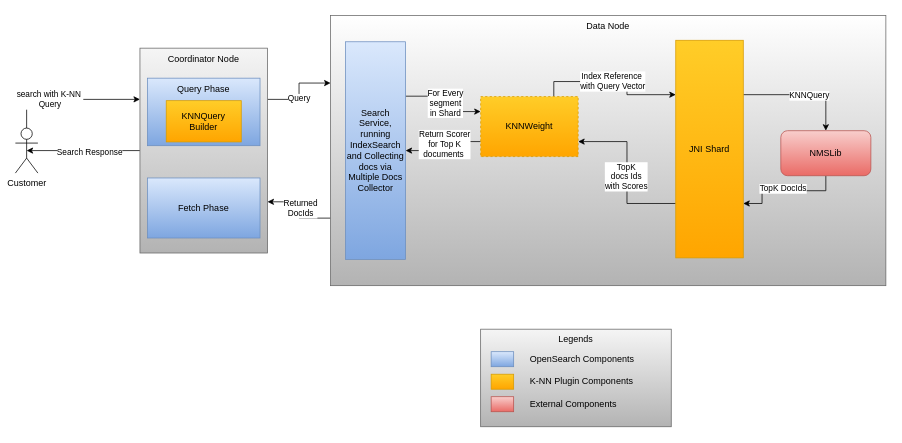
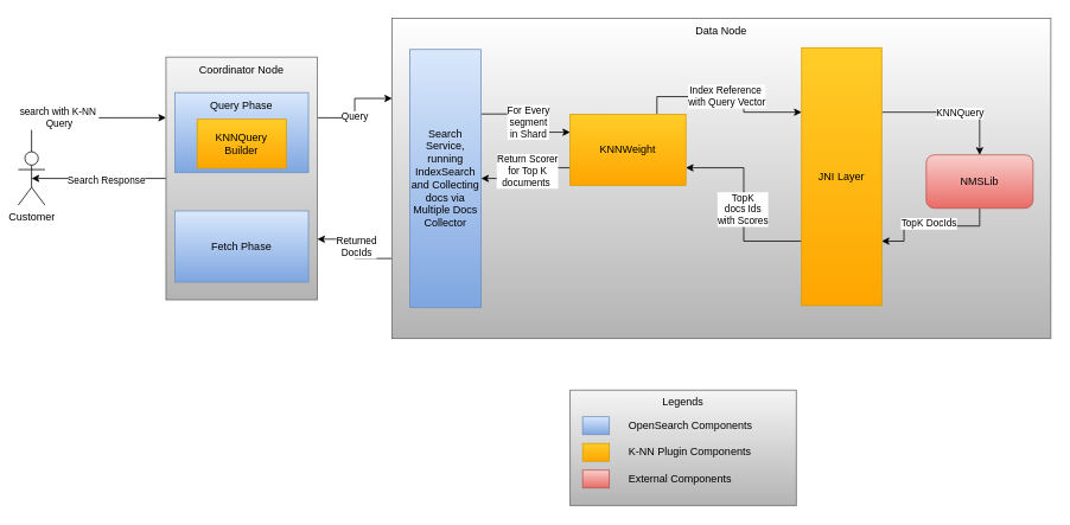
  <mxCell id="0" />
  <mxCell id="1" parent="0" />
  <mxCell id="2" style="edgeStyle=orthogonalEdgeStyle;rounded=0;orthogonalLoop=1;jettySize=auto;html=1;exitX=1;exitY=0.25;exitDx=0;exitDy=0;entryX=0;entryY=0.25;entryDx=0;entryDy=0;" edge="1" parent="1" source="6" target="9"><mxGeometry relative="1" as="geometry" /></mxCell>
  <mxCell id="3" value="Query" style="edgeLabel;html=1;align=center;verticalAlign=middle;resizable=0;points=[];" vertex="1" connectable="0" parent="2"><mxGeometry x="-0.221" y="1" relative="1" as="geometry"><mxPoint as="offset" /></mxGeometry></mxCell>
  <mxCell id="4" style="edgeStyle=orthogonalEdgeStyle;rounded=0;orthogonalLoop=1;jettySize=auto;html=1;exitX=0;exitY=0.5;exitDx=0;exitDy=0;entryX=0.5;entryY=0.5;entryDx=0;entryDy=0;entryPerimeter=0;" edge="1" parent="1" source="6" target="25"><mxGeometry relative="1" as="geometry" /></mxCell>
  <mxCell id="5" value="Search Response" style="edgeLabel;html=1;align=center;verticalAlign=middle;resizable=0;points=[];" vertex="1" connectable="0" parent="4"><mxGeometry x="-0.082" y="2" relative="1" as="geometry"><mxPoint x="1" as="offset" /></mxGeometry></mxCell>
  <mxCell id="6" value="Coordinator Node" style="rounded=0;whiteSpace=wrap;html=1;verticalAlign=top;fillColor=#f5f5f5;gradientColor=#b3b3b3;strokeColor=#666666;" vertex="1" parent="1"><mxGeometry x="186" y="63.5" width="170" height="273" as="geometry" /></mxCell>
  <mxCell id="7" style="edgeStyle=orthogonalEdgeStyle;rounded=0;orthogonalLoop=1;jettySize=auto;html=1;exitX=0;exitY=0.75;exitDx=0;exitDy=0;entryX=1;entryY=0.75;entryDx=0;entryDy=0;" edge="1" parent="1" source="9" target="6"><mxGeometry relative="1" as="geometry" /></mxCell>
  <mxCell id="8" value="Returned&lt;br&gt;DocIds" style="edgeLabel;html=1;align=center;verticalAlign=middle;resizable=0;points=[];" vertex="1" connectable="0" parent="7"><mxGeometry x="0.36" y="1" relative="1" as="geometry"><mxPoint x="10" y="7" as="offset" /></mxGeometry></mxCell>
  <mxCell id="9" value="Data Node" style="rounded=0;whiteSpace=wrap;html=1;verticalAlign=top;fillColor=default;gradientColor=#b3b3b3;strokeColor=#666666;" vertex="1" parent="1"><mxGeometry x="440" y="20" width="740" height="360" as="geometry" /></mxCell>
  <mxCell id="10" style="edgeStyle=orthogonalEdgeStyle;rounded=0;orthogonalLoop=1;jettySize=auto;html=1;exitX=0.5;exitY=1;exitDx=0;exitDy=0;entryX=1;entryY=0.75;entryDx=0;entryDy=0;" edge="1" parent="1" source="12" target="17"><mxGeometry relative="1" as="geometry" /></mxCell>
  <mxCell id="11" value="TopK DocIds" style="edgeLabel;html=1;align=center;verticalAlign=middle;resizable=0;points=[];" vertex="1" connectable="0" parent="10"><mxGeometry x="0.055" y="-3" relative="1" as="geometry"><mxPoint as="offset" /></mxGeometry></mxCell>
  <mxCell id="12" value="NMSLib" style="whiteSpace=wrap;html=1;fillColor=#f8cecc;gradientColor=#ea6b66;strokeColor=#b85450;rounded=1;" vertex="1" parent="1"><mxGeometry x="1040" y="173.5" width="120" height="60" as="geometry" /></mxCell>
  <mxCell id="13" style="edgeStyle=orthogonalEdgeStyle;rounded=0;orthogonalLoop=1;jettySize=auto;html=1;exitX=0;exitY=0.75;exitDx=0;exitDy=0;entryX=1;entryY=0.75;entryDx=0;entryDy=0;" edge="1" parent="1" source="17" target="22"><mxGeometry relative="1" as="geometry" /></mxCell>
  <mxCell id="14" value="TopK&lt;br style=&quot;border-color: var(--border-color);&quot;&gt;docs Ids&lt;br style=&quot;border-color: var(--border-color);&quot;&gt;with Scores" style="edgeLabel;html=1;align=center;verticalAlign=middle;resizable=0;points=[];" vertex="1" connectable="0" parent="13"><mxGeometry x="-0.04" y="2" relative="1" as="geometry"><mxPoint y="1" as="offset" /></mxGeometry></mxCell>
  <mxCell id="15" style="edgeStyle=orthogonalEdgeStyle;rounded=0;orthogonalLoop=1;jettySize=auto;html=1;exitX=1;exitY=0.25;exitDx=0;exitDy=0;entryX=0.5;entryY=0;entryDx=0;entryDy=0;" edge="1" parent="1" source="17" target="12"><mxGeometry relative="1" as="geometry" /></mxCell>
  <mxCell id="16" value="KNNQuery" style="edgeLabel;html=1;align=center;verticalAlign=middle;resizable=0;points=[];" vertex="1" connectable="0" parent="15"><mxGeometry x="0.101" relative="1" as="geometry"><mxPoint y="1" as="offset" /></mxGeometry></mxCell>
- <mxCell id="17" value="JNI Shard" style="rounded=0;whiteSpace=wrap;html=1;fillColor=#ffcd28;gradientColor=#ffa500;strokeColor=#d79b00;" vertex="1" parent="1"><mxGeometry x="900" y="53" width="90" height="290" as="geometry" /></mxCell>
+ <mxCell id="17" value="JNI Layer" style="rounded=0;whiteSpace=wrap;html=1;fillColor=#ffcd28;gradientColor=#ffa500;strokeColor=#d79b00;" vertex="1" parent="1"><mxGeometry x="900" y="53" width="90" height="290" as="geometry" /></mxCell>
  <mxCell id="18" style="edgeStyle=orthogonalEdgeStyle;rounded=0;orthogonalLoop=1;jettySize=auto;html=1;exitX=0.75;exitY=0;exitDx=0;exitDy=0;entryX=0;entryY=0.25;entryDx=0;entryDy=0;" edge="1" parent="1" source="22" target="17"><mxGeometry relative="1" as="geometry" /></mxCell>
  <mxCell id="19" value="Index Reference&amp;nbsp;&lt;br&gt;with Query Vector" style="edgeLabel;html=1;align=center;verticalAlign=middle;resizable=0;points=[];" vertex="1" connectable="0" parent="18"><mxGeometry x="-0.017" y="1" relative="1" as="geometry"><mxPoint as="offset" /></mxGeometry></mxCell>
  <mxCell id="20" style="edgeStyle=orthogonalEdgeStyle;rounded=0;orthogonalLoop=1;jettySize=auto;html=1;exitX=0;exitY=0.75;exitDx=0;exitDy=0;" edge="1" parent="1" source="22" target="31"><mxGeometry relative="1" as="geometry" /></mxCell>
  <mxCell id="21" value="Return Scorer &lt;br&gt;for Top K &lt;br&gt;documents&amp;nbsp;" style="edgeLabel;html=1;align=center;verticalAlign=middle;resizable=0;points=[];" vertex="1" connectable="0" parent="20"><mxGeometry x="-0.051" y="1" relative="1" as="geometry"><mxPoint as="offset" /></mxGeometry></mxCell>
- <mxCell id="22" value="KNNWeight&lt;br&gt;" style="rounded=0;whiteSpace=wrap;html=1;fillColor=#ffcd28;strokeColor=#d79b00;gradientColor=#ffa500;dashed=1;" vertex="1" parent="1"><mxGeometry x="640" y="128" width="130" height="80" as="geometry" /></mxCell>
+ <mxCell id="22" value="KNNWeight&lt;br&gt;" style="rounded=0;whiteSpace=wrap;html=1;fillColor=#ffcd28;strokeColor=#d79b00;gradientColor=#ffa500;" vertex="1" parent="1"><mxGeometry x="640" y="128" width="130" height="80" as="geometry" /></mxCell>
  <mxCell id="23" style="edgeStyle=orthogonalEdgeStyle;rounded=0;orthogonalLoop=1;jettySize=auto;html=1;exitX=0.5;exitY=0;exitDx=0;exitDy=0;exitPerimeter=0;entryX=0;entryY=0.25;entryDx=0;entryDy=0;" edge="1" parent="1" source="25" target="6"><mxGeometry relative="1" as="geometry" /></mxCell>
  <mxCell id="24" value="search with K-NN&amp;nbsp;&lt;br&gt;Query" style="edgeLabel;html=1;align=center;verticalAlign=middle;resizable=0;points=[];" vertex="1" connectable="0" parent="23"><mxGeometry x="-0.273" relative="1" as="geometry"><mxPoint as="offset" /></mxGeometry></mxCell>
  <mxCell id="25" value="Customer" style="shape=umlActor;verticalLabelPosition=bottom;verticalAlign=top;html=1;outlineConnect=0;" vertex="1" parent="1"><mxGeometry x="20" y="170" width="30" height="60" as="geometry" /></mxCell>
  <mxCell id="26" value="Query Phase" style="rounded=0;whiteSpace=wrap;html=1;verticalAlign=top;fillColor=#dae8fc;gradientColor=#7ea6e0;strokeColor=#6c8ebf;" vertex="1" parent="1"><mxGeometry x="196" y="103.5" width="150" height="90" as="geometry" /></mxCell>
  <mxCell id="27" value="Fetch Phase" style="rounded=0;whiteSpace=wrap;html=1;verticalAlign=middle;fillColor=#dae8fc;gradientColor=#7ea6e0;strokeColor=#6c8ebf;" vertex="1" parent="1"><mxGeometry x="196" y="236.5" width="150" height="80" as="geometry" /></mxCell>
  <mxCell id="28" value="KNNQuery Builder" style="rounded=0;whiteSpace=wrap;html=1;fillColor=#ffcd28;gradientColor=#ffa500;strokeColor=#d79b00;" vertex="1" parent="1"><mxGeometry x="221" y="133.5" width="100" height="55" as="geometry" /></mxCell>
  <mxCell id="29" style="edgeStyle=orthogonalEdgeStyle;rounded=0;orthogonalLoop=1;jettySize=auto;html=1;exitX=1;exitY=0.25;exitDx=0;exitDy=0;entryX=0;entryY=0.25;entryDx=0;entryDy=0;" edge="1" parent="1" source="31" target="22"><mxGeometry relative="1" as="geometry" /></mxCell>
  <mxCell id="30" value="For Every&lt;br&gt;segment&lt;br&gt;in Shard" style="edgeLabel;html=1;align=center;verticalAlign=middle;resizable=0;points=[];labelBackgroundColor=default;" vertex="1" connectable="0" parent="29"><mxGeometry x="-0.023" y="1" relative="1" as="geometry"><mxPoint x="1" as="offset" /></mxGeometry></mxCell>
  <mxCell id="31" value="Search Service, running IndexSearch and Collecting docs via Multiple Docs Collector" style="rounded=0;whiteSpace=wrap;html=1;fillColor=#dae8fc;gradientColor=#7ea6e0;strokeColor=#6c8ebf;" vertex="1" parent="1"><mxGeometry x="460" y="55" width="80" height="290" as="geometry" /></mxCell>
  <mxCell id="32" value="Legends" style="rounded=0;whiteSpace=wrap;html=1;verticalAlign=top;fillColor=#f5f5f5;gradientColor=#b3b3b3;strokeColor=#666666;" vertex="1" parent="1"><mxGeometry x="640" y="438" width="254" height="130" as="geometry" /></mxCell>
  <mxCell id="33" value="" style="rounded=0;whiteSpace=wrap;html=1;fillColor=#dae8fc;gradientColor=#7ea6e0;strokeColor=#6c8ebf;" vertex="1" parent="1"><mxGeometry x="654" y="468" width="30" height="20" as="geometry" /></mxCell>
  <mxCell id="34" value="OpenSearch Components" style="text;html=1;strokeColor=none;fillColor=none;align=left;verticalAlign=middle;whiteSpace=wrap;rounded=0;" vertex="1" parent="1"><mxGeometry x="704" y="463" width="180" height="30" as="geometry" /></mxCell>
  <mxCell id="35" value="" style="rounded=0;whiteSpace=wrap;html=1;fillColor=#ffcd28;gradientColor=#ffa500;strokeColor=#d79b00;" vertex="1" parent="1"><mxGeometry x="654" y="498" width="30" height="20" as="geometry" /></mxCell>
  <mxCell id="36" value="" style="rounded=0;whiteSpace=wrap;html=1;fillColor=#f8cecc;gradientColor=#ea6b66;strokeColor=#b85450;" vertex="1" parent="1"><mxGeometry x="654" y="528" width="30" height="20" as="geometry" /></mxCell>
  <mxCell id="37" value="External Components" style="text;html=1;strokeColor=none;fillColor=none;align=left;verticalAlign=middle;whiteSpace=wrap;rounded=0;" vertex="1" parent="1"><mxGeometry x="704" y="523" width="180" height="30" as="geometry" /></mxCell>
  <mxCell id="38" value="K-NN Plugin Components" style="text;html=1;strokeColor=none;fillColor=none;align=left;verticalAlign=middle;whiteSpace=wrap;rounded=0;" vertex="1" parent="1"><mxGeometry x="704" y="493" width="180" height="30" as="geometry" /></mxCell>
